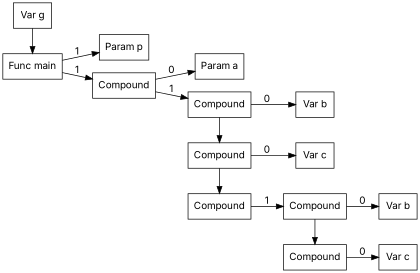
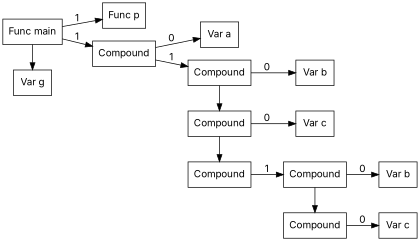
  digraph {
    fontname=Inter
    rankdir=LR
    node [fontname=Inter shape=box]
    edge [fontname=Inter]
    n1 [label="Var g"]
    n2 [label="Func main"]
-   n3 [label="Param p"]
+   n3 [label="Func p"]
    n4 [label=Compound]
-   n5 [label="Param a"]
+   n5 [label="Var a"]
    n6 [label=Compound]
    n7 [label="Var b"]
    n8 [label=Compound]
    n9 [label=Compound]
    n10 [label="Var c"]
    n11 [label=Compound]
    n12 [label="Var b"]
    n13 [label=Compound]
    n14 [label="Var c"]
    subgraph sub_1 {
      rank=same
      n1
      n2
    }
    subgraph sub_2 {
      n1
      n2
    }
    subgraph sub_3 {
      ordering=out
      rank=same
      n3
      n4
    }
    subgraph sub_4 {
      n2
      n3
      n4
    }
    subgraph sub_5 {
      ordering=out
      rank=same
      n5
      n6
    }
    subgraph sub_6 {
      n4
      n5
      n6
    }
    subgraph sub_7 {
      ordering=out
      rank=same
      n7
    }
    subgraph sub_8 {
      n6
      n7
    }
    subgraph sub_9 {
      rank=same
      n6
      n8
      n9
    }
    subgraph sub_10 {
      n6
      n8
      n9
    }
    subgraph sub_11 {
      ordering=out
      rank=same
      n10
    }
    subgraph sub_12 {
      n8
      n10
    }
    subgraph sub_13 {
      ordering=out
      rank=same
      n11
    }
    subgraph sub_14 {
      n9
      n11
    }
    subgraph sub_15 {
      ordering=out
      rank=same
      n12
    }
    subgraph sub_16 {
      n11
      n12
    }
    subgraph sub_17 {
      rank=same
      n11
      n13
    }
    subgraph sub_18 {
      n11
      n13
    }
    subgraph sub_19 {
      ordering=out
      rank=same
      n14
    }
    subgraph sub_20 {
      n13
      n14
    }
-   n1 -> n2
+   n2 -> n1
    n2 -> n3 [label=1]
    n2 -> n4 [label=1]
    n4 -> n5 [label=0]
    n4 -> n6 [label=1]
    n6 -> n7 [label=0]
    n6 -> n8
    n8 -> n9
    n8 -> n10 [label=0]
    n9 -> n11 [label=1]
    n11 -> n12 [label=0]
    n11 -> n13
    n13 -> n14 [label=0]
  }
